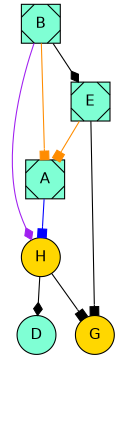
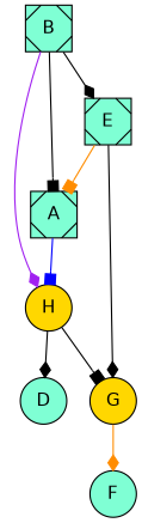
  digraph {
    node [fillcolor=aquamarine fontname=Helvetica shape=circle style=filled]
    edge [arrowhead=box color=black labelangle=30 labeldistance=2 labelfontname=Helvetica]
    H [fillcolor=gold]
    A [shape=Msquare]
    D
    G [fillcolor=gold]
    B [shape=Msquare]
    E [shape=Msquare]
+   F
    H -> D [arrowhead=diamond]
    H -> G
    A -> H [color=blue]
+   G -> F [arrowhead=diamond color=darkorange]
    B -> H [arrowhead=diamond color=purple]
-   B -> A [color=darkorange]
+   B -> A
    B -> E [arrowhead=diamond]
    E -> A [color=darkorange]
-   E -> G
+   E -> G [arrowhead=diamond]
  }
